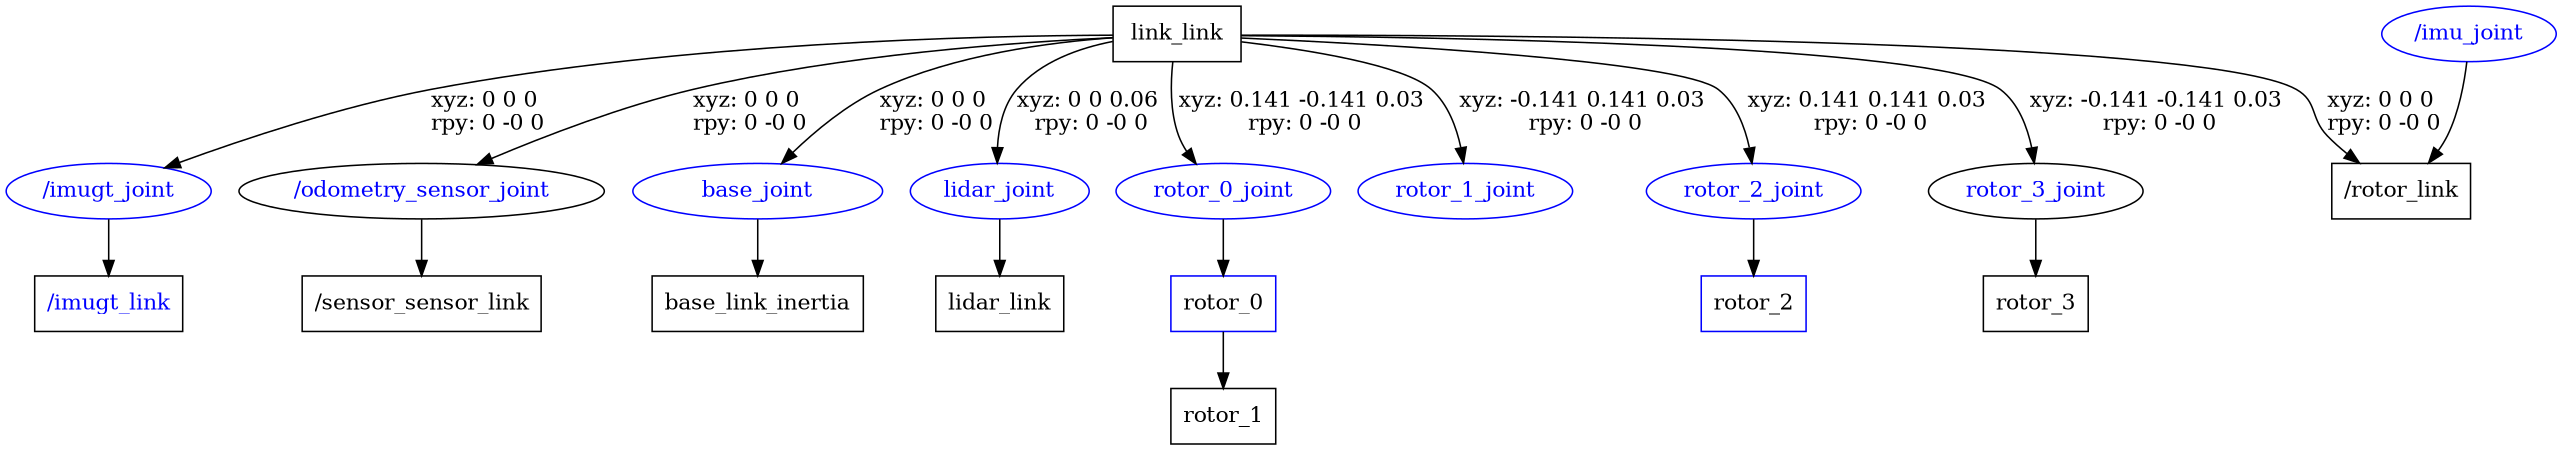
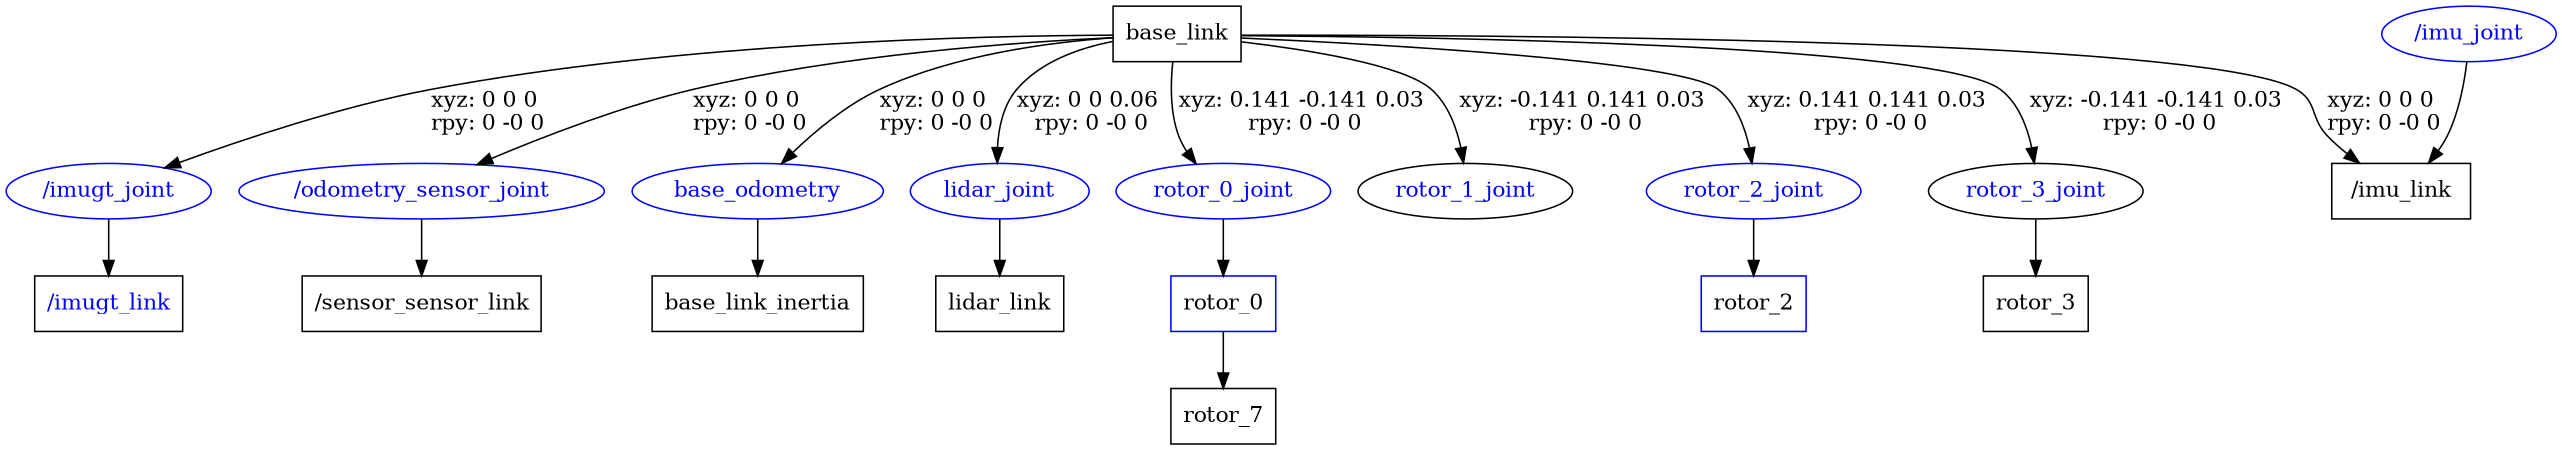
  digraph {
    node [shape=box color=blue fontcolor=blue]
-   n1 [label=link_link color="" fontcolor=""]
+   n1 [label=base_link color="" fontcolor=""]
    "/imugt_joint" [shape=ellipse]
-   "/odometry_sensor_joint" [color=black shape=ellipse]
-   base_joint [shape=ellipse]
+   "/odometry_sensor_joint" [shape=ellipse]
+   base_joint [shape=ellipse label=base_odometry]
    lidar_joint [shape=ellipse]
    rotor_0_joint [shape=ellipse]
-   rotor_1_joint [shape=ellipse]
+   rotor_1_joint [color=black shape=ellipse]
    rotor_2_joint [shape=ellipse]
    rotor_3_joint [color=black shape=ellipse]
-   n10 [label="/rotor_link" color="" fontcolor=""]
+   n10 [label="/imu_link" color="" fontcolor=""]
    "/imu_joint" [shape=ellipse]
    n12 [label="/imugt_link" color=""]
    n13 [label="/sensor_sensor_link" color="" fontcolor=""]
    n14 [label=base_link_inertia color="" fontcolor=""]
    n15 [label=lidar_link color="" fontcolor=""]
    n16 [label=rotor_0 fontcolor=""]
    n17 [label=rotor_2 fontcolor=""]
    n18 [label=rotor_3 color="" fontcolor=""]
-   n19 [label=rotor_1 color="" fontcolor=""]
+   n19 [label=rotor_7 color="" fontcolor=""]
    n1 -> "/imugt_joint" [label="xyz: 0 0 0 \nrpy: 0 -0 0"]
    n1 -> "/odometry_sensor_joint" [label="xyz: 0 0 0 \nrpy: 0 -0 0"]
    n1 -> base_joint [label="xyz: 0 0 0 \nrpy: 0 -0 0"]
    n1 -> lidar_joint [label="xyz: 0 0 0.06 \nrpy: 0 -0 0"]
    n1 -> rotor_0_joint [label="xyz: 0.141 -0.141 0.03 \nrpy: 0 -0 0"]
    n1 -> rotor_1_joint [label="xyz: -0.141 0.141 0.03 \nrpy: 0 -0 0"]
    n1 -> rotor_2_joint [label="xyz: 0.141 0.141 0.03 \nrpy: 0 -0 0"]
    n1 -> rotor_3_joint [label="xyz: -0.141 -0.141 0.03 \nrpy: 0 -0 0"]
    n1 -> n10 [label="xyz: 0 0 0 \nrpy: 0 -0 0"]
    "/imugt_joint" -> n12
    "/odometry_sensor_joint" -> n13
    base_joint -> n14
    lidar_joint -> n15
    rotor_0_joint -> n16
    rotor_2_joint -> n17
    rotor_3_joint -> n18
    "/imu_joint" -> n10
    n16 -> n19
  }
